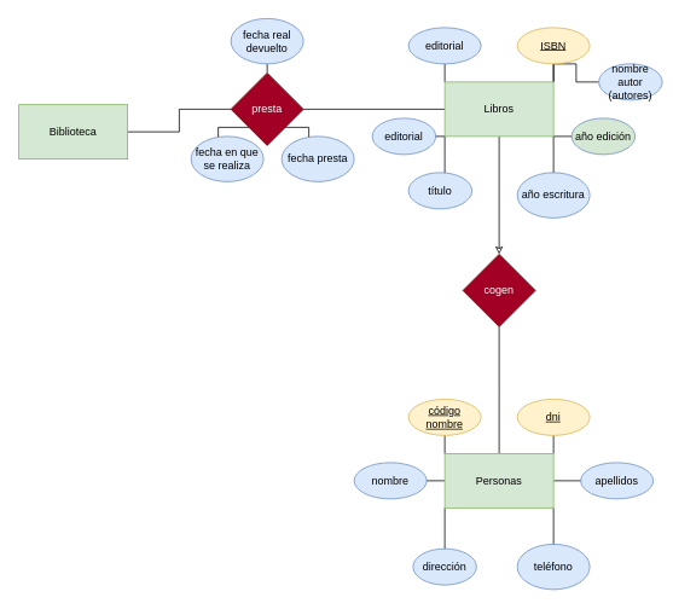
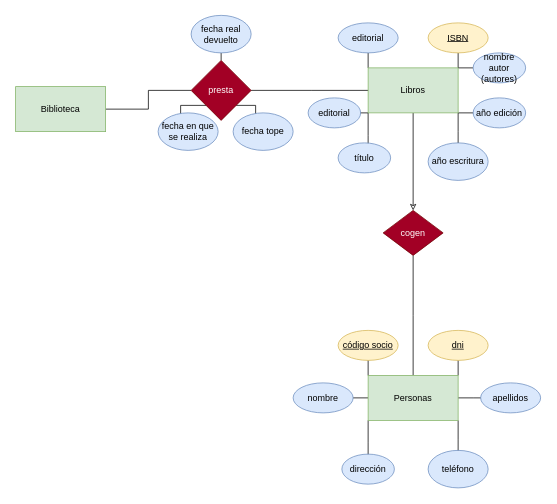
  <mxCell id="0" />
  <mxCell id="1" parent="0" />
  <mxCell id="2" style="edgeStyle=orthogonalEdgeStyle;rounded=0;orthogonalLoop=1;jettySize=auto;html=1;exitX=1;exitY=0.5;exitDx=0;exitDy=0;endArrow=none;endFill=0;" edge="1" parent="1" source="3" target="8"><mxGeometry relative="1" as="geometry"><mxPoint x="274" y="120" as="targetPoint" /></mxGeometry></mxCell>
  <mxCell id="3" value="Biblioteca" style="rounded=0;whiteSpace=wrap;html=1;fillColor=#d5e8d4;strokeColor=#82b366;" vertex="1" parent="1"><mxGeometry x="20" y="115" width="120" height="60" as="geometry" /></mxCell>
  <mxCell id="4" style="edgeStyle=orthogonalEdgeStyle;rounded=0;orthogonalLoop=1;jettySize=auto;html=1;exitX=1;exitY=0.5;exitDx=0;exitDy=0;endArrow=none;endFill=0;" edge="1" parent="1" source="8"><mxGeometry relative="1" as="geometry"><mxPoint x="494" y="120" as="targetPoint" /></mxGeometry></mxCell>
  <mxCell id="5" style="edgeStyle=orthogonalEdgeStyle;rounded=0;orthogonalLoop=1;jettySize=auto;html=1;exitX=0;exitY=1;exitDx=0;exitDy=0;" edge="1" parent="1" source="8"><mxGeometry relative="1" as="geometry"><mxPoint x="240" y="160" as="targetPoint" /></mxGeometry></mxCell>
  <mxCell id="6" style="edgeStyle=orthogonalEdgeStyle;rounded=0;orthogonalLoop=1;jettySize=auto;html=1;exitX=1;exitY=1;exitDx=0;exitDy=0;" edge="1" parent="1" source="8"><mxGeometry relative="1" as="geometry"><mxPoint x="340" y="160" as="targetPoint" /></mxGeometry></mxCell>
  <mxCell id="7" style="edgeStyle=orthogonalEdgeStyle;rounded=0;orthogonalLoop=1;jettySize=auto;html=1;exitX=0.5;exitY=0;exitDx=0;exitDy=0;" edge="1" parent="1" source="8"><mxGeometry relative="1" as="geometry"><mxPoint x="294" y="50" as="targetPoint" /></mxGeometry></mxCell>
  <mxCell id="8" value="presta" style="rhombus;whiteSpace=wrap;html=1;fillColor=#a20025;fontColor=#ffffff;strokeColor=#6F0000;" vertex="1" parent="1"><mxGeometry x="254" y="80" width="80" height="80" as="geometry" /></mxCell>
  <mxCell id="9" style="edgeStyle=orthogonalEdgeStyle;rounded=0;orthogonalLoop=1;jettySize=auto;html=1;exitX=0;exitY=1;exitDx=0;exitDy=0;" edge="1" parent="1" source="17"><mxGeometry relative="1" as="geometry"><mxPoint x="490" y="210" as="targetPoint" /></mxGeometry></mxCell>
  <mxCell id="10" style="edgeStyle=orthogonalEdgeStyle;rounded=0;orthogonalLoop=1;jettySize=auto;html=1;exitX=1;exitY=1;exitDx=0;exitDy=0;" edge="1" parent="1" source="17"><mxGeometry relative="1" as="geometry"><mxPoint x="610" y="200" as="targetPoint" /></mxGeometry></mxCell>
  <mxCell id="11" style="edgeStyle=orthogonalEdgeStyle;rounded=0;orthogonalLoop=1;jettySize=auto;html=1;exitX=1;exitY=0;exitDx=0;exitDy=0;entryX=0;entryY=0.5;entryDx=0;entryDy=0;endArrow=none;endFill=0;" edge="1" parent="1" source="17" target="23"><mxGeometry relative="1" as="geometry" /></mxCell>
  <mxCell id="12" style="edgeStyle=orthogonalEdgeStyle;rounded=0;orthogonalLoop=1;jettySize=auto;html=1;exitX=1;exitY=1;exitDx=0;exitDy=0;" edge="1" parent="1" source="17"><mxGeometry relative="1" as="geometry"><mxPoint x="640" y="150" as="targetPoint" /></mxGeometry></mxCell>
  <mxCell id="13" style="edgeStyle=orthogonalEdgeStyle;rounded=0;orthogonalLoop=1;jettySize=auto;html=1;exitX=0;exitY=0;exitDx=0;exitDy=0;" edge="1" parent="1" source="17"><mxGeometry relative="1" as="geometry"><mxPoint x="490" y="60" as="targetPoint" /></mxGeometry></mxCell>
  <mxCell id="14" style="edgeStyle=orthogonalEdgeStyle;rounded=0;orthogonalLoop=1;jettySize=auto;html=1;exitX=1;exitY=0;exitDx=0;exitDy=0;" edge="1" parent="1" source="17"><mxGeometry relative="1" as="geometry"><mxPoint x="610" y="50" as="targetPoint" /></mxGeometry></mxCell>
  <mxCell id="15" style="edgeStyle=orthogonalEdgeStyle;rounded=0;orthogonalLoop=1;jettySize=auto;html=1;exitX=0;exitY=1;exitDx=0;exitDy=0;" edge="1" parent="1" source="17"><mxGeometry relative="1" as="geometry"><mxPoint x="460" y="150" as="targetPoint" /></mxGeometry></mxCell>
  <mxCell id="16" style="edgeStyle=orthogonalEdgeStyle;rounded=0;orthogonalLoop=1;jettySize=auto;html=1;exitX=0.5;exitY=1;exitDx=0;exitDy=0;endArrow=classic;endFill=0;" edge="1" parent="1" source="17" target="26"><mxGeometry relative="1" as="geometry"><mxPoint x="550" y="350" as="targetPoint" /></mxGeometry></mxCell>
  <mxCell id="17" value="Libros" style="rounded=0;whiteSpace=wrap;html=1;fillColor=#d5e8d4;strokeColor=#82b366;" vertex="1" parent="1"><mxGeometry x="490" y="90" width="120" height="60" as="geometry" /></mxCell>
  <mxCell id="18" value="editorial" style="ellipse;whiteSpace=wrap;html=1;fillColor=#dae8fc;strokeColor=#6c8ebf;" vertex="1" parent="1"><mxGeometry x="450" y="30" width="80" height="40" as="geometry" /></mxCell>
  <mxCell id="19" value="año escritura" style="ellipse;whiteSpace=wrap;html=1;fillColor=#dae8fc;strokeColor=#6c8ebf;" vertex="1" parent="1"><mxGeometry x="570" y="190" width="80" height="50" as="geometry" /></mxCell>
  <mxCell id="20" value="título" style="ellipse;whiteSpace=wrap;html=1;fillColor=#dae8fc;strokeColor=#6c8ebf;" vertex="1" parent="1"><mxGeometry x="450" y="190" width="70" height="40" as="geometry" /></mxCell>
- <mxCell id="21" value="año edición" style="ellipse;whiteSpace=wrap;html=1;fillColor=#d5e8d4;strokeColor=#6c8ebf;" vertex="1" parent="1"><mxGeometry x="630" y="130" width="70" height="40" as="geometry" /></mxCell>
+ <mxCell id="21" value="año edición" style="ellipse;whiteSpace=wrap;html=1;fillColor=#dae8fc;strokeColor=#6c8ebf;" vertex="1" parent="1"><mxGeometry x="630" y="130" width="70" height="40" as="geometry" /></mxCell>
  <mxCell id="22" value="&lt;u&gt;ISBN&lt;/u&gt;" style="ellipse;whiteSpace=wrap;html=1;fillColor=#fff2cc;strokeColor=#d6b656;" vertex="1" parent="1"><mxGeometry x="570" y="30" width="80" height="40" as="geometry" /></mxCell>
- <mxCell id="23" value="nombre autor (autores)" style="ellipse;whiteSpace=wrap;html=1;fillColor=#dae8fc;strokeColor=#6c8ebf;" vertex="1" parent="1"><mxGeometry x="660" y="70" width="70" height="40" as="geometry" /></mxCell>
+ <mxCell id="23" value="nombre autor (autores)" style="ellipse;whiteSpace=wrap;html=1;fillColor=#dae8fc;strokeColor=#6c8ebf;" vertex="1" parent="1"><mxGeometry x="630" y="70" width="70" height="40" as="geometry" /></mxCell>
  <mxCell id="24" value="editorial" style="ellipse;whiteSpace=wrap;html=1;fillColor=#dae8fc;strokeColor=#6c8ebf;" vertex="1" parent="1"><mxGeometry x="410" y="130" width="70" height="40" as="geometry" /></mxCell>
  <mxCell id="25" style="edgeStyle=orthogonalEdgeStyle;rounded=0;orthogonalLoop=1;jettySize=auto;html=1;exitX=0.5;exitY=1;exitDx=0;exitDy=0;entryX=0.5;entryY=0;entryDx=0;entryDy=0;endArrow=none;endFill=0;" edge="1" parent="1" source="26"><mxGeometry relative="1" as="geometry"><mxPoint x="550" y="500" as="targetPoint" /></mxGeometry></mxCell>
- <mxCell id="26" value="cogen" style="rhombus;whiteSpace=wrap;html=1;fillColor=#a20025;fontColor=#ffffff;strokeColor=#6F0000;" vertex="1" parent="1"><mxGeometry x="510" y="280" width="80" height="80" as="geometry" /></mxCell>
+ <mxCell id="26" value="cogen" style="rhombus;whiteSpace=wrap;html=1;fillColor=#a20025;fontColor=#ffffff;strokeColor=#6F0000;" vertex="1" parent="1"><mxGeometry x="510" y="280" width="80" height="60" as="geometry" /></mxCell>
  <mxCell id="27" style="edgeStyle=orthogonalEdgeStyle;rounded=0;orthogonalLoop=1;jettySize=auto;html=1;exitX=0;exitY=1;exitDx=0;exitDy=0;" edge="1" source="33" parent="1"><mxGeometry relative="1" as="geometry"><mxPoint x="490" y="620" as="targetPoint" /></mxGeometry></mxCell>
  <mxCell id="28" style="edgeStyle=orthogonalEdgeStyle;rounded=0;orthogonalLoop=1;jettySize=auto;html=1;exitX=1;exitY=1;exitDx=0;exitDy=0;" edge="1" source="33" parent="1"><mxGeometry relative="1" as="geometry"><mxPoint x="610" y="610" as="targetPoint" /></mxGeometry></mxCell>
  <mxCell id="29" style="edgeStyle=orthogonalEdgeStyle;rounded=0;orthogonalLoop=1;jettySize=auto;html=1;exitX=0;exitY=0;exitDx=0;exitDy=0;" edge="1" source="33" parent="1"><mxGeometry relative="1" as="geometry"><mxPoint x="490" y="470" as="targetPoint" /></mxGeometry></mxCell>
  <mxCell id="30" style="edgeStyle=orthogonalEdgeStyle;rounded=0;orthogonalLoop=1;jettySize=auto;html=1;exitX=1;exitY=0;exitDx=0;exitDy=0;" edge="1" source="33" parent="1"><mxGeometry relative="1" as="geometry"><mxPoint x="610" y="460" as="targetPoint" /></mxGeometry></mxCell>
  <mxCell id="31" style="edgeStyle=orthogonalEdgeStyle;rounded=0;orthogonalLoop=1;jettySize=auto;html=1;exitX=0;exitY=0.5;exitDx=0;exitDy=0;" edge="1" parent="1" source="33"><mxGeometry relative="1" as="geometry"><mxPoint x="450" y="530" as="targetPoint" /></mxGeometry></mxCell>
  <mxCell id="32" style="edgeStyle=orthogonalEdgeStyle;rounded=0;orthogonalLoop=1;jettySize=auto;html=1;exitX=1;exitY=0.5;exitDx=0;exitDy=0;" edge="1" parent="1" source="33"><mxGeometry relative="1" as="geometry"><mxPoint x="650" y="530" as="targetPoint" /></mxGeometry></mxCell>
  <mxCell id="33" value="Personas" style="rounded=0;whiteSpace=wrap;html=1;fillColor=#d5e8d4;strokeColor=#82b366;" vertex="1" parent="1"><mxGeometry x="490" y="500" width="120" height="60" as="geometry" /></mxCell>
- <mxCell id="34" value="&lt;u&gt;código nombre&lt;/u&gt;" style="ellipse;whiteSpace=wrap;html=1;fillColor=#fff2cc;strokeColor=#d6b656;" vertex="1" parent="1"><mxGeometry x="450" y="440" width="80" height="40" as="geometry" /></mxCell>
+ <mxCell id="34" value="&lt;u&gt;código socio&lt;/u&gt;" style="ellipse;whiteSpace=wrap;html=1;fillColor=#fff2cc;strokeColor=#d6b656;" vertex="1" parent="1"><mxGeometry x="450" y="440" width="80" height="40" as="geometry" /></mxCell>
  <mxCell id="35" value="teléfono" style="ellipse;whiteSpace=wrap;html=1;fillColor=#dae8fc;strokeColor=#6c8ebf;" vertex="1" parent="1"><mxGeometry x="570" y="600" width="80" height="50" as="geometry" /></mxCell>
  <mxCell id="36" value="dirección" style="ellipse;whiteSpace=wrap;html=1;fillColor=#dae8fc;strokeColor=#6c8ebf;" vertex="1" parent="1"><mxGeometry x="455" y="605" width="70" height="40" as="geometry" /></mxCell>
  <mxCell id="37" value="&lt;u&gt;dni&lt;/u&gt;" style="ellipse;whiteSpace=wrap;html=1;fillColor=#fff2cc;strokeColor=#d6b656;" vertex="1" parent="1"><mxGeometry x="570" y="440" width="80" height="40" as="geometry" /></mxCell>
  <mxCell id="38" value="nombre" style="ellipse;whiteSpace=wrap;html=1;fillColor=#dae8fc;strokeColor=#6c8ebf;" vertex="1" parent="1"><mxGeometry x="390" y="510" width="80" height="40" as="geometry" /></mxCell>
  <mxCell id="39" value="apellidos" style="ellipse;whiteSpace=wrap;html=1;fillColor=#dae8fc;strokeColor=#6c8ebf;" vertex="1" parent="1"><mxGeometry x="640" y="510" width="80" height="40" as="geometry" /></mxCell>
- <mxCell id="40" value="fecha presta" style="ellipse;whiteSpace=wrap;html=1;fillColor=#dae8fc;strokeColor=#6c8ebf;" vertex="1" parent="1"><mxGeometry x="310" y="150" width="80" height="50" as="geometry" /></mxCell>
+ <mxCell id="40" value="fecha tope" style="ellipse;whiteSpace=wrap;html=1;fillColor=#dae8fc;strokeColor=#6c8ebf;" vertex="1" parent="1"><mxGeometry x="310" y="150" width="80" height="50" as="geometry" /></mxCell>
  <mxCell id="41" value="fecha en que se realiza" style="ellipse;whiteSpace=wrap;html=1;fillColor=#dae8fc;strokeColor=#6c8ebf;" vertex="1" parent="1"><mxGeometry x="210" y="150" width="80" height="50" as="geometry" /></mxCell>
  <mxCell id="42" value="fecha real devuelto" style="ellipse;whiteSpace=wrap;html=1;fillColor=#dae8fc;strokeColor=#6c8ebf;" vertex="1" parent="1"><mxGeometry x="254" y="20" width="80" height="50" as="geometry" /></mxCell>
